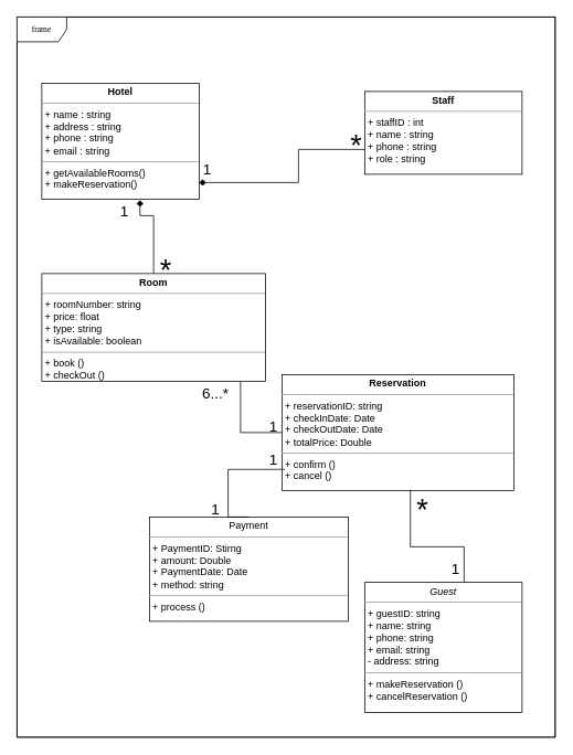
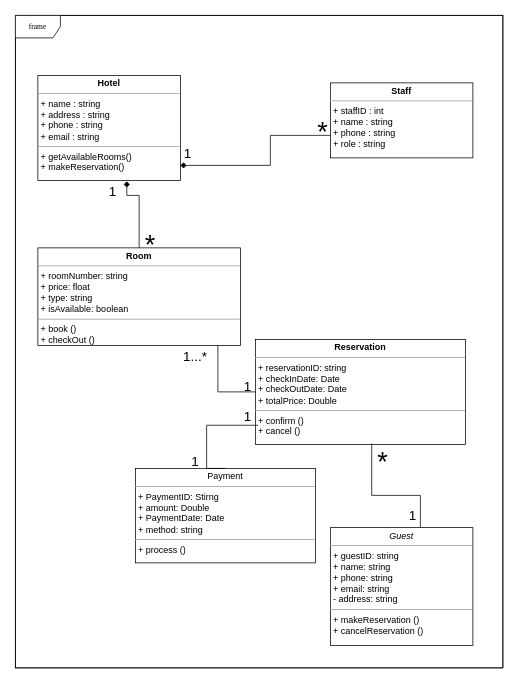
  <mxCell id="0" />
  <mxCell id="1" parent="0" />
  <mxCell id="2" value="" style="whiteSpace=wrap;html=1;" vertex="1" parent="1"><mxGeometry x="20" y="20" width="650" height="870" as="geometry" /></mxCell>
  <mxCell id="3" value="frame" style="shape=umlFrame;whiteSpace=wrap;html=1;rounded=0;shadow=0;comic=0;labelBackgroundColor=none;strokeWidth=1;fontFamily=Verdana;fontSize=10;align=center;" vertex="1" parent="1"><mxGeometry x="20" y="20" width="650" height="870" as="geometry" /></mxCell>
  <mxCell id="4" value="&lt;p style=&quot;margin:0px;margin-top:4px;text-align:center;&quot;&gt;&lt;i&gt;Guest&lt;/i&gt;&lt;/p&gt;&lt;hr size=&quot;1&quot;&gt;&lt;p style=&quot;margin:0px;margin-left:4px;&quot;&gt;+ guestID: string&lt;br&gt;+ name: string&lt;/p&gt;&lt;p style=&quot;margin:0px;margin-left:4px;&quot;&gt;+ phone: string&lt;/p&gt;&lt;p style=&quot;margin:0px;margin-left:4px;&quot;&gt;+ email: string&lt;/p&gt;&lt;p style=&quot;margin:0px;margin-left:4px;&quot;&gt;- address: string&lt;/p&gt;&lt;hr size=&quot;1&quot;&gt;&lt;p style=&quot;margin: 0px 0px 0px 4px;&quot;&gt;+ makeReservation ()&lt;br&gt;&lt;/p&gt;&lt;p style=&quot;margin: 0px 0px 0px 4px;&quot;&gt;+ cancelReservation ()&lt;/p&gt;" style="verticalAlign=top;align=left;overflow=fill;fontSize=12;fontFamily=Helvetica;html=1;rounded=0;shadow=0;comic=0;labelBackgroundColor=none;strokeWidth=1" vertex="1" parent="1"><mxGeometry x="440" y="703" width="190" height="157" as="geometry" /></mxCell>
  <mxCell id="5" value="&lt;p style=&quot;margin:0px;margin-top:4px;text-align:center;&quot;&gt;&lt;b&gt;Reservation&lt;/b&gt;&lt;/p&gt;&lt;hr size=&quot;1&quot;&gt;&lt;p style=&quot;margin:0px;margin-left:4px;&quot;&gt;+ reservationID: string&lt;/p&gt;&lt;p style=&quot;margin:0px;margin-left:4px;&quot;&gt;+ checkInDate: Date&lt;br&gt;+ checkOutDate: Date&lt;/p&gt;&lt;p style=&quot;margin:0px;margin-left:4px;&quot;&gt;+ totalPrice: Double&lt;/p&gt;&lt;hr size=&quot;1&quot;&gt;&lt;p style=&quot;margin:0px;margin-left:4px;&quot;&gt;+ confirm ()&lt;br&gt;&lt;/p&gt;&lt;p style=&quot;margin:0px;margin-left:4px;&quot;&gt;+ cancel ()&lt;/p&gt;" style="verticalAlign=top;align=left;overflow=fill;fontSize=12;fontFamily=Helvetica;html=1;rounded=0;shadow=0;comic=0;labelBackgroundColor=none;strokeWidth=1" vertex="1" parent="1"><mxGeometry x="340" y="452" width="280" height="140" as="geometry" /></mxCell>
  <mxCell id="6" value="&lt;p style=&quot;margin:0px;margin-top:4px;text-align:center;&quot;&gt;Payment&lt;/p&gt;&lt;hr size=&quot;1&quot;&gt;&lt;p style=&quot;margin:0px;margin-left:4px;&quot;&gt;+ PaymentID: Stirng&lt;br&gt;+ amount: Double&lt;/p&gt;&lt;p style=&quot;margin:0px;margin-left:4px;&quot;&gt;+ PaymentDate: Date&lt;/p&gt;&lt;p style=&quot;margin:0px;margin-left:4px;&quot;&gt;+&amp;nbsp;&lt;span style=&quot;background-color: transparent; color: light-dark(rgb(0, 0, 0), rgb(255, 255, 255));&quot;&gt;method: string&lt;/span&gt;&lt;/p&gt;&lt;hr size=&quot;1&quot;&gt;&lt;p style=&quot;margin:0px;margin-left:4px;&quot;&gt;+ process ()&lt;br&gt;&lt;/p&gt;" style="verticalAlign=top;align=left;overflow=fill;fontSize=12;fontFamily=Helvetica;html=1;rounded=0;shadow=0;comic=0;labelBackgroundColor=none;strokeWidth=1" vertex="1" parent="1"><mxGeometry x="180" y="624" width="240" height="126" as="geometry" /></mxCell>
  <mxCell id="7" value="&lt;p style=&quot;margin:0px;margin-top:4px;text-align:center;&quot;&gt;&lt;b&gt;Staff&lt;/b&gt;&lt;/p&gt;&lt;hr size=&quot;1&quot;&gt;&lt;p style=&quot;margin:0px;margin-left:4px;&quot;&gt;+ staffID : int&lt;/p&gt;&lt;p style=&quot;margin:0px;margin-left:4px;&quot;&gt;+ name : string&lt;/p&gt;&lt;p style=&quot;margin:0px;margin-left:4px;&quot;&gt;+ phone : string&lt;/p&gt;&lt;p style=&quot;margin:0px;margin-left:4px;&quot;&gt;+ role : string&lt;/p&gt;" style="verticalAlign=top;align=left;overflow=fill;fontSize=12;fontFamily=Helvetica;html=1;rounded=0;shadow=0;comic=0;labelBackgroundColor=none;strokeWidth=1" vertex="1" parent="1"><mxGeometry x="440" y="110" width="190" height="100" as="geometry" /></mxCell>
  <mxCell id="8" style="edgeStyle=orthogonalEdgeStyle;rounded=0;html=1;labelBackgroundColor=none;startFill=1;endArrow=none;endFill=1;endSize=10;fontFamily=Verdana;fontSize=10;exitX=0.624;exitY=1.009;exitDx=0;exitDy=0;exitPerimeter=0;startArrow=diamond;" edge="1" parent="1" source="10" target="13"><mxGeometry relative="1" as="geometry"><Array as="points"><mxPoint x="169" y="260" /><mxPoint x="185" y="260" /></Array></mxGeometry></mxCell>
  <mxCell id="9" style="edgeStyle=orthogonalEdgeStyle;rounded=0;html=1;labelBackgroundColor=none;startFill=1;endArrow=none;endFill=0;endSize=10;fontFamily=Verdana;fontSize=10;startArrow=diamond;" edge="1" parent="1" source="10" target="7"><mxGeometry relative="1" as="geometry"><Array as="points"><mxPoint x="360" y="220" /><mxPoint x="360" y="180" /></Array></mxGeometry></mxCell>
  <mxCell id="10" value="&lt;p style=&quot;margin:0px;margin-top:4px;text-align:center;&quot;&gt;&lt;b&gt;Hotel&lt;/b&gt;&lt;/p&gt;&lt;hr size=&quot;1&quot;&gt;&lt;p style=&quot;margin:0px;margin-left:4px;&quot;&gt;+ name : string&lt;br&gt;+ address : string&lt;/p&gt;&lt;p style=&quot;margin:0px;margin-left:4px;&quot;&gt;+ phone : string&lt;/p&gt;&lt;p style=&quot;margin:0px;margin-left:4px;&quot;&gt;+ email : string&lt;/p&gt;&lt;hr size=&quot;1&quot;&gt;&lt;p style=&quot;margin: 0px 0px 0px 4px;&quot;&gt;+ getAvailableRooms()&lt;/p&gt;&lt;p style=&quot;margin: 0px 0px 0px 4px;&quot;&gt;+&amp;nbsp;makeReservation()&lt;/p&gt;" style="verticalAlign=top;align=left;overflow=fill;fontSize=12;fontFamily=Helvetica;html=1;rounded=0;shadow=0;comic=0;labelBackgroundColor=none;strokeWidth=1" vertex="1" parent="1"><mxGeometry x="50" y="100" width="190" height="140" as="geometry" /></mxCell>
  <mxCell id="11" style="edgeStyle=orthogonalEdgeStyle;rounded=0;html=1;labelBackgroundColor=none;startFill=0;endArrow=none;endFill=0;endSize=10;fontFamily=Verdana;fontSize=10;" edge="1" parent="1" source="13" target="5"><mxGeometry relative="1" as="geometry"><Array as="points"><mxPoint x="290" y="460" /><mxPoint x="290" y="522" /></Array></mxGeometry></mxCell>
  <mxCell id="12" style="edgeStyle=orthogonalEdgeStyle;rounded=0;html=1;labelBackgroundColor=none;startFill=0;endArrow=none;endFill=0;endSize=10;fontFamily=Verdana;fontSize=10;exitX=0.012;exitY=0.818;exitDx=0;exitDy=0;exitPerimeter=0;entryX=0.5;entryY=0;entryDx=0;entryDy=0;" edge="1" parent="1" source="5" target="6"><mxGeometry relative="1" as="geometry"><Array as="points"><mxPoint x="275" y="567" /></Array></mxGeometry></mxCell>
  <mxCell id="13" value="&lt;p style=&quot;margin:0px;margin-top:4px;text-align:center;&quot;&gt;&lt;b&gt;Room&lt;/b&gt;&lt;/p&gt;&lt;hr size=&quot;1&quot;&gt;&lt;p style=&quot;margin:0px;margin-left:4px;&quot;&gt;+ roomNumber: string&lt;/p&gt;&lt;p style=&quot;margin:0px;margin-left:4px;&quot;&gt;+ price: float&lt;/p&gt;&lt;p style=&quot;margin:0px;margin-left:4px;&quot;&gt;+&amp;nbsp;&lt;span style=&quot;background-color: transparent; color: light-dark(rgb(0, 0, 0), rgb(255, 255, 255));&quot;&gt;type: string&lt;/span&gt;&lt;/p&gt;&lt;p style=&quot;margin:0px;margin-left:4px;&quot;&gt;&lt;span style=&quot;background-color: transparent; color: light-dark(rgb(0, 0, 0), rgb(255, 255, 255));&quot;&gt;+ isAvailable: boolean&lt;/span&gt;&lt;/p&gt;&lt;hr size=&quot;1&quot;&gt;&lt;p style=&quot;margin:0px;margin-left:4px;&quot;&gt;+ book ()&lt;br&gt;&lt;span style=&quot;background-color: transparent; color: light-dark(rgb(0, 0, 0), rgb(255, 255, 255));&quot;&gt;+ checkOut ()&lt;/span&gt;&lt;/p&gt;" style="verticalAlign=top;align=left;overflow=fill;fontSize=12;fontFamily=Helvetica;html=1;rounded=0;shadow=0;comic=0;labelBackgroundColor=none;strokeWidth=1" vertex="1" parent="1"><mxGeometry x="50" y="330" width="270" height="130" as="geometry" /></mxCell>
  <mxCell id="14" style="edgeStyle=orthogonalEdgeStyle;rounded=0;html=1;labelBackgroundColor=none;startFill=0;endArrow=none;endFill=0;endSize=10;fontFamily=Verdana;fontSize=10;exitX=0.554;exitY=0.992;exitDx=0;exitDy=0;exitPerimeter=0;" edge="1" parent="1" source="5" target="4"><mxGeometry relative="1" as="geometry"><Array as="points"><mxPoint x="495" y="660" /><mxPoint x="560" y="660" /></Array></mxGeometry></mxCell>
  <mxCell id="15" value="&lt;font style=&quot;font-size: 18px;&quot;&gt;1&lt;/font&gt;" style="text;strokeColor=none;align=center;fillColor=none;html=1;verticalAlign=middle;whiteSpace=wrap;rounded=0;" vertex="1" parent="1"><mxGeometry x="120" y="240" width="60" height="30" as="geometry" /></mxCell>
  <mxCell id="16" value="&lt;font style=&quot;font-size: 36px;&quot;&gt;*&lt;/font&gt;" style="text;strokeColor=none;align=center;fillColor=none;html=1;verticalAlign=middle;whiteSpace=wrap;rounded=0;fontSize=18;" vertex="1" parent="1"><mxGeometry x="400" y="160" width="60" height="30" as="geometry" /></mxCell>
  <mxCell id="17" value="&lt;font style=&quot;font-size: 36px;&quot;&gt;*&lt;/font&gt;" style="text;strokeColor=none;align=center;fillColor=none;html=1;verticalAlign=middle;whiteSpace=wrap;rounded=0;fontSize=18;" vertex="1" parent="1"><mxGeometry x="170" y="310" width="60" height="30" as="geometry" /></mxCell>
  <mxCell id="18" value="&lt;font style=&quot;font-size: 18px;&quot;&gt;1&lt;/font&gt;" style="text;strokeColor=none;align=center;fillColor=none;html=1;verticalAlign=middle;whiteSpace=wrap;rounded=0;" vertex="1" parent="1"><mxGeometry x="220" y="190" width="60" height="30" as="geometry" /></mxCell>
  <mxCell id="19" value="&lt;font style=&quot;font-size: 18px;&quot;&gt;1&lt;/font&gt;" style="text;strokeColor=none;align=center;fillColor=none;html=1;verticalAlign=middle;whiteSpace=wrap;rounded=0;" vertex="1" parent="1"><mxGeometry x="300" y="500" width="60" height="30" as="geometry" /></mxCell>
- <mxCell id="20" value="&lt;font style=&quot;font-size: 18px;&quot;&gt;6...*&lt;/font&gt;" style="text;strokeColor=none;align=center;fillColor=none;html=1;verticalAlign=middle;whiteSpace=wrap;rounded=0;fontSize=18;" vertex="1" parent="1"><mxGeometry x="230" y="460" width="60" height="30" as="geometry" /></mxCell>
+ <mxCell id="20" value="&lt;font style=&quot;font-size: 18px;&quot;&gt;1...*&lt;/font&gt;" style="text;strokeColor=none;align=center;fillColor=none;html=1;verticalAlign=middle;whiteSpace=wrap;rounded=0;fontSize=18;" vertex="1" parent="1"><mxGeometry x="230" y="460" width="60" height="30" as="geometry" /></mxCell>
  <mxCell id="21" value="&lt;font style=&quot;font-size: 18px;&quot;&gt;1&lt;/font&gt;" style="text;strokeColor=none;align=center;fillColor=none;html=1;verticalAlign=middle;whiteSpace=wrap;rounded=0;" vertex="1" parent="1"><mxGeometry x="230" y="600" width="60" height="30" as="geometry" /></mxCell>
  <mxCell id="22" value="&lt;font style=&quot;font-size: 18px;&quot;&gt;1&lt;/font&gt;" style="text;strokeColor=none;align=center;fillColor=none;html=1;verticalAlign=middle;whiteSpace=wrap;rounded=0;" vertex="1" parent="1"><mxGeometry x="300" y="540" width="60" height="30" as="geometry" /></mxCell>
  <mxCell id="23" value="&lt;font style=&quot;font-size: 18px;&quot;&gt;1&lt;/font&gt;" style="text;strokeColor=none;align=center;fillColor=none;html=1;verticalAlign=middle;whiteSpace=wrap;rounded=0;" vertex="1" parent="1"><mxGeometry x="520" y="672" width="60" height="30" as="geometry" /></mxCell>
  <mxCell id="24" value="&lt;font style=&quot;font-size: 36px;&quot;&gt;*&lt;/font&gt;" style="text;strokeColor=none;align=center;fillColor=none;html=1;verticalAlign=middle;whiteSpace=wrap;rounded=0;fontSize=18;" vertex="1" parent="1"><mxGeometry x="480" y="600" width="60" height="30" as="geometry" /></mxCell>
